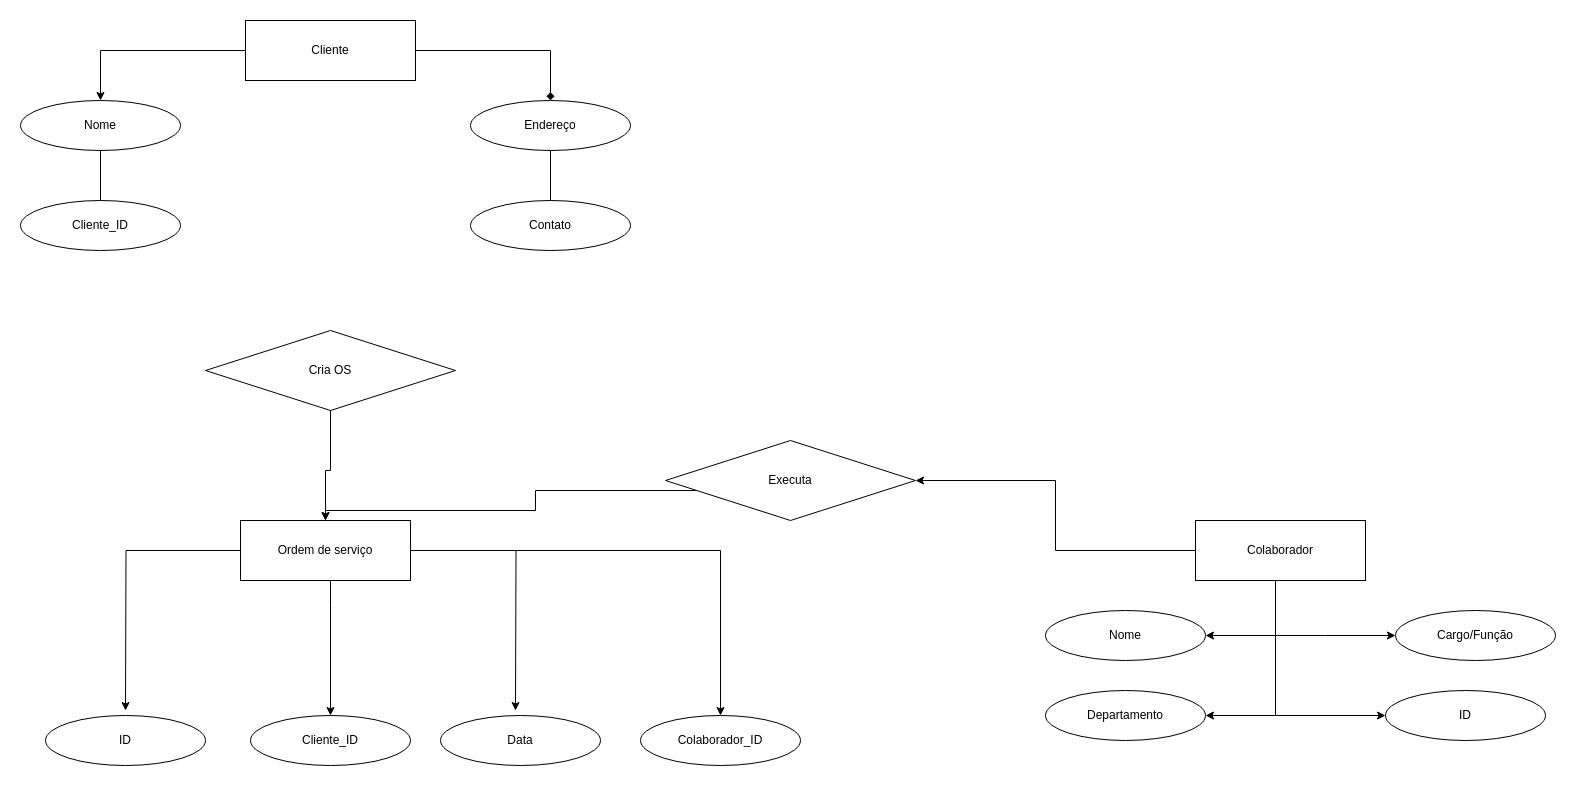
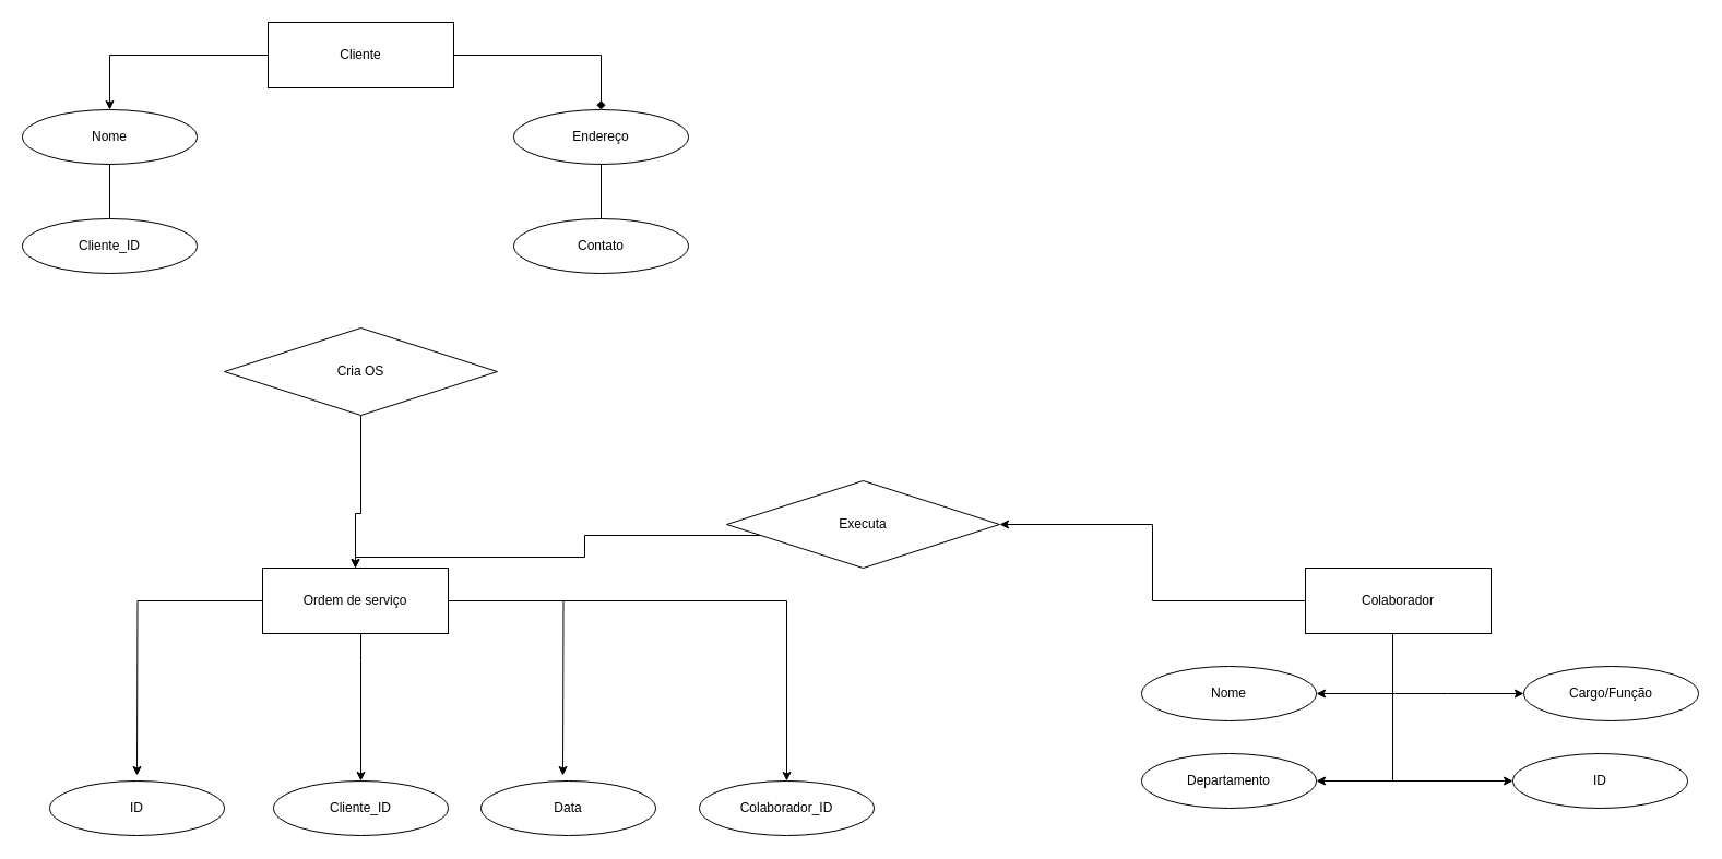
  <mxCell id="0" />
  <mxCell id="1" parent="0" />
  <mxCell id="2" style="edgeStyle=orthogonalEdgeStyle;rounded=0;orthogonalLoop=1;jettySize=auto;html=1;exitX=1;exitY=0.5;exitDx=0;exitDy=0;entryX=0;entryY=0.5;entryDx=0;entryDy=0;" edge="1" parent="1" target="7"><mxGeometry relative="1" as="geometry"><mxPoint x="1275" y="580" as="sourcePoint" /><mxPoint x="1275" y="660" as="targetPoint" /><Array as="points"><mxPoint x="1275" y="715" /></Array></mxGeometry></mxCell>
  <mxCell id="3" value="Cargo/Função" style="ellipse;whiteSpace=wrap;html=1;" vertex="1" parent="1"><mxGeometry x="1395" y="610" width="160" height="50" as="geometry" /></mxCell>
  <mxCell id="4" value="Nome" style="ellipse;whiteSpace=wrap;html=1;" vertex="1" parent="1"><mxGeometry x="1045" y="610" width="160" height="50" as="geometry" /></mxCell>
  <mxCell id="5" style="edgeStyle=orthogonalEdgeStyle;rounded=0;orthogonalLoop=1;jettySize=auto;html=1;" edge="1" parent="1" target="6"><mxGeometry relative="1" as="geometry"><mxPoint x="1275" y="570" as="sourcePoint" /><Array as="points"><mxPoint x="1275" y="715" /></Array></mxGeometry></mxCell>
  <mxCell id="6" value="Departamento" style="ellipse;whiteSpace=wrap;html=1;" vertex="1" parent="1"><mxGeometry x="1045" y="690" width="160" height="50" as="geometry" /></mxCell>
  <mxCell id="7" value="ID" style="ellipse;whiteSpace=wrap;html=1;" vertex="1" parent="1"><mxGeometry x="1385" y="690" width="160" height="50" as="geometry" /></mxCell>
  <mxCell id="8" value="" style="endArrow=classic;html=1;rounded=0;entryX=0;entryY=0.5;entryDx=0;entryDy=0;" edge="1" parent="1" target="3"><mxGeometry width="50" height="50" relative="1" as="geometry"><mxPoint x="1275" y="635" as="sourcePoint" /><mxPoint x="1375" y="635" as="targetPoint" /><Array as="points"><mxPoint x="1325" y="635" /></Array></mxGeometry></mxCell>
  <mxCell id="9" value="" style="endArrow=classic;html=1;rounded=0;entryX=1;entryY=0.5;entryDx=0;entryDy=0;" edge="1" parent="1" target="4"><mxGeometry width="50" height="50" relative="1" as="geometry"><mxPoint x="1275" y="635" as="sourcePoint" /><mxPoint x="1365" y="690" as="targetPoint" /></mxGeometry></mxCell>
  <mxCell id="10" style="edgeStyle=orthogonalEdgeStyle;rounded=0;orthogonalLoop=1;jettySize=auto;html=1;entryX=0.5;entryY=0;entryDx=0;entryDy=0;" edge="1" parent="1" source="14" target="16"><mxGeometry relative="1" as="geometry"><mxPoint x="335" y="655" as="targetPoint" /><Array as="points"><mxPoint x="330" y="605" /><mxPoint x="330" y="605" /></Array></mxGeometry></mxCell>
  <mxCell id="11" style="edgeStyle=orthogonalEdgeStyle;rounded=0;orthogonalLoop=1;jettySize=auto;html=1;" edge="1" parent="1" source="14"><mxGeometry relative="1" as="geometry"><mxPoint x="125" y="710" as="targetPoint" /></mxGeometry></mxCell>
  <mxCell id="12" style="edgeStyle=orthogonalEdgeStyle;rounded=0;orthogonalLoop=1;jettySize=auto;html=1;exitX=1;exitY=0.5;exitDx=0;exitDy=0;" edge="1" parent="1" source="14"><mxGeometry relative="1" as="geometry"><mxPoint x="515" y="710" as="targetPoint" /></mxGeometry></mxCell>
  <mxCell id="13" style="edgeStyle=orthogonalEdgeStyle;rounded=0;orthogonalLoop=1;jettySize=auto;html=1;entryX=0.5;entryY=0;entryDx=0;entryDy=0;" edge="1" parent="1" source="14" target="18"><mxGeometry relative="1" as="geometry" /></mxCell>
  <mxCell id="14" value="Ordem de serviço" style="rounded=0;whiteSpace=wrap;html=1;" vertex="1" parent="1"><mxGeometry x="240" y="520" width="170" height="60" as="geometry" /></mxCell>
  <mxCell id="15" value="ID" style="ellipse;whiteSpace=wrap;html=1;" vertex="1" parent="1"><mxGeometry x="45" y="715" width="160" height="50" as="geometry" /></mxCell>
  <mxCell id="16" value="Cliente_ID" style="ellipse;whiteSpace=wrap;html=1;" vertex="1" parent="1"><mxGeometry x="250" y="715" width="160" height="50" as="geometry" /></mxCell>
  <mxCell id="17" value="Data" style="ellipse;whiteSpace=wrap;html=1;" vertex="1" parent="1"><mxGeometry x="440" y="715" width="160" height="50" as="geometry" /></mxCell>
  <mxCell id="18" value="Colaborador_ID" style="ellipse;whiteSpace=wrap;html=1;" vertex="1" parent="1"><mxGeometry x="640" y="715" width="160" height="50" as="geometry" /></mxCell>
  <mxCell id="19" style="edgeStyle=orthogonalEdgeStyle;rounded=0;orthogonalLoop=1;jettySize=auto;html=1;" edge="1" parent="1" source="20" target="14"><mxGeometry relative="1" as="geometry"><mxPoint x="415" y="550" as="targetPoint" /><Array as="points"><mxPoint x="535" y="490" /><mxPoint x="535" y="510" /><mxPoint x="325" y="510" /></Array></mxGeometry></mxCell>
  <mxCell id="20" value="Executa" style="rhombus;whiteSpace=wrap;html=1;" vertex="1" parent="1"><mxGeometry x="665" y="440" width="250" height="80" as="geometry" /></mxCell>
  <mxCell id="21" style="edgeStyle=orthogonalEdgeStyle;rounded=0;orthogonalLoop=1;jettySize=auto;html=1;exitX=0;exitY=0.5;exitDx=0;exitDy=0;entryX=1;entryY=0.5;entryDx=0;entryDy=0;" edge="1" parent="1" source="22" target="20"><mxGeometry relative="1" as="geometry"><mxPoint x="925" y="550" as="targetPoint" /></mxGeometry></mxCell>
  <mxCell id="22" value="Colaborador" style="rounded=0;whiteSpace=wrap;html=1;" vertex="1" parent="1"><mxGeometry x="1195" y="520" width="170" height="60" as="geometry" /></mxCell>
  <mxCell id="23" style="edgeStyle=orthogonalEdgeStyle;rounded=0;orthogonalLoop=1;jettySize=auto;html=1;entryX=0.5;entryY=0;entryDx=0;entryDy=0;" edge="1" parent="1" source="24" target="14"><mxGeometry relative="1" as="geometry"><Array as="points"><mxPoint x="330" y="470" /><mxPoint x="325" y="470" /></Array></mxGeometry></mxCell>
- <mxCell id="24" value="Cria OS" style="rhombus;whiteSpace=wrap;html=1;" vertex="1" parent="1"><mxGeometry x="205" y="330" width="250" height="80" as="geometry" /></mxCell>
+ <mxCell id="24" value="Cria OS" style="rhombus;whiteSpace=wrap;html=1;" vertex="1" parent="1"><mxGeometry x="205" y="300" width="250" height="80" as="geometry" /></mxCell>
  <mxCell id="25" style="edgeStyle=orthogonalEdgeStyle;rounded=0;orthogonalLoop=1;jettySize=auto;html=1;" edge="1" parent="1" source="27" target="31"><mxGeometry relative="1" as="geometry" /></mxCell>
  <mxCell id="26" style="edgeStyle=orthogonalEdgeStyle;rounded=0;orthogonalLoop=1;jettySize=auto;html=1;exitX=1;exitY=0.5;exitDx=0;exitDy=0;entryX=0.5;entryY=0;entryDx=0;entryDy=0;endArrow=diamond;" edge="1" parent="1" source="27" target="29"><mxGeometry relative="1" as="geometry" /></mxCell>
  <mxCell id="27" value="Cliente" style="rounded=0;whiteSpace=wrap;html=1;" vertex="1" parent="1"><mxGeometry x="245" y="20" width="170" height="60" as="geometry" /></mxCell>
  <mxCell id="28" style="edgeStyle=orthogonalEdgeStyle;rounded=0;orthogonalLoop=1;jettySize=auto;html=1;exitX=0.5;exitY=1;exitDx=0;exitDy=0;entryX=0.5;entryY=0;entryDx=0;entryDy=0;endArrow=none;endFill=0;" edge="1" parent="1" source="29" target="32"><mxGeometry relative="1" as="geometry" /></mxCell>
  <mxCell id="29" value="Endereço" style="ellipse;whiteSpace=wrap;html=1;" vertex="1" parent="1"><mxGeometry x="470" y="100" width="160" height="50" as="geometry" /></mxCell>
  <mxCell id="30" style="edgeStyle=orthogonalEdgeStyle;rounded=0;orthogonalLoop=1;jettySize=auto;html=1;exitX=0.5;exitY=1;exitDx=0;exitDy=0;entryX=0.5;entryY=0;entryDx=0;entryDy=0;endArrow=none;endFill=0;" edge="1" parent="1" source="31" target="33"><mxGeometry relative="1" as="geometry" /></mxCell>
  <mxCell id="31" value="Nome" style="ellipse;whiteSpace=wrap;html=1;" vertex="1" parent="1"><mxGeometry x="20" y="100" width="160" height="50" as="geometry" /></mxCell>
  <mxCell id="32" value="Contato" style="ellipse;whiteSpace=wrap;html=1;" vertex="1" parent="1"><mxGeometry x="470" y="200" width="160" height="50" as="geometry" /></mxCell>
  <mxCell id="33" value="Cliente_ID" style="ellipse;whiteSpace=wrap;html=1;" vertex="1" parent="1"><mxGeometry x="20" y="200" width="160" height="50" as="geometry" /></mxCell>
